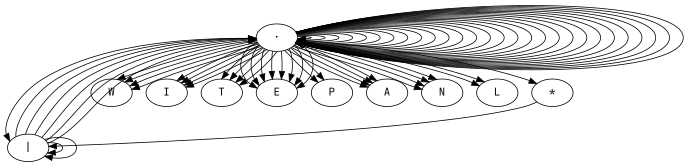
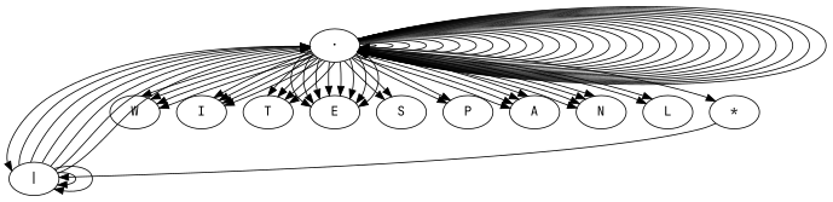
  digraph {
    fontname="JetBrains Mono"
    node [fontname="JetBrains Mono"]
    edge [fontname="JetBrains Mono"]
    "·"
    "|"
    W
    I
    T
    E
+   S
    P
    A
    N
    L
    "*"
    "·" -> "·"
    "·" -> "·"
    "·" -> "·"
    "·" -> "·"
    "·" -> "·"
    "·" -> "·"
    "·" -> "·"
    "·" -> "·"
    "·" -> "·"
    "·" -> "·"
    "·" -> "·"
    "·" -> "·"
    "·" -> "·"
    "·" -> "·"
    "·" -> "·"
    "·" -> "·"
    "·" -> "·"
    "·" -> "·"
    "·" -> "·"
    "·" -> "·"
    "·" -> "·"
    "·" -> "·"
    "·" -> "·"
    "·" -> "·"
    "·" -> "·"
    "·" -> "·"
    "·" -> "·"
    "·" -> "·"
    "·" -> "|"
    "·" -> W
    "·" -> W
    "·" -> W
    "·" -> W
    "·" -> I
    "·" -> I
    "·" -> I
    "·" -> I
    "·" -> T
    "·" -> T
    "·" -> T
    "·" -> T
    "·" -> E
    "·" -> E
    "·" -> E
    "·" -> E
    "·" -> E
    "·" -> E
    "·" -> E
    "·" -> E
+   "·" -> S
+   "·" -> S
    "·" -> P
    "·" -> P
    "·" -> A
    "·" -> A
    "·" -> A
    "·" -> A
    "·" -> N
    "·" -> N
    "·" -> N
    "·" -> N
    "·" -> L
    "·" -> L
    "·" -> "*"
    "|" -> "·"
    "|" -> "·"
    "|" -> "·"
    "|" -> "·"
    "|" -> "·"
    "|" -> "·"
    "|" -> "|"
    "|" -> "|"
    "*" -> "|"
  }
